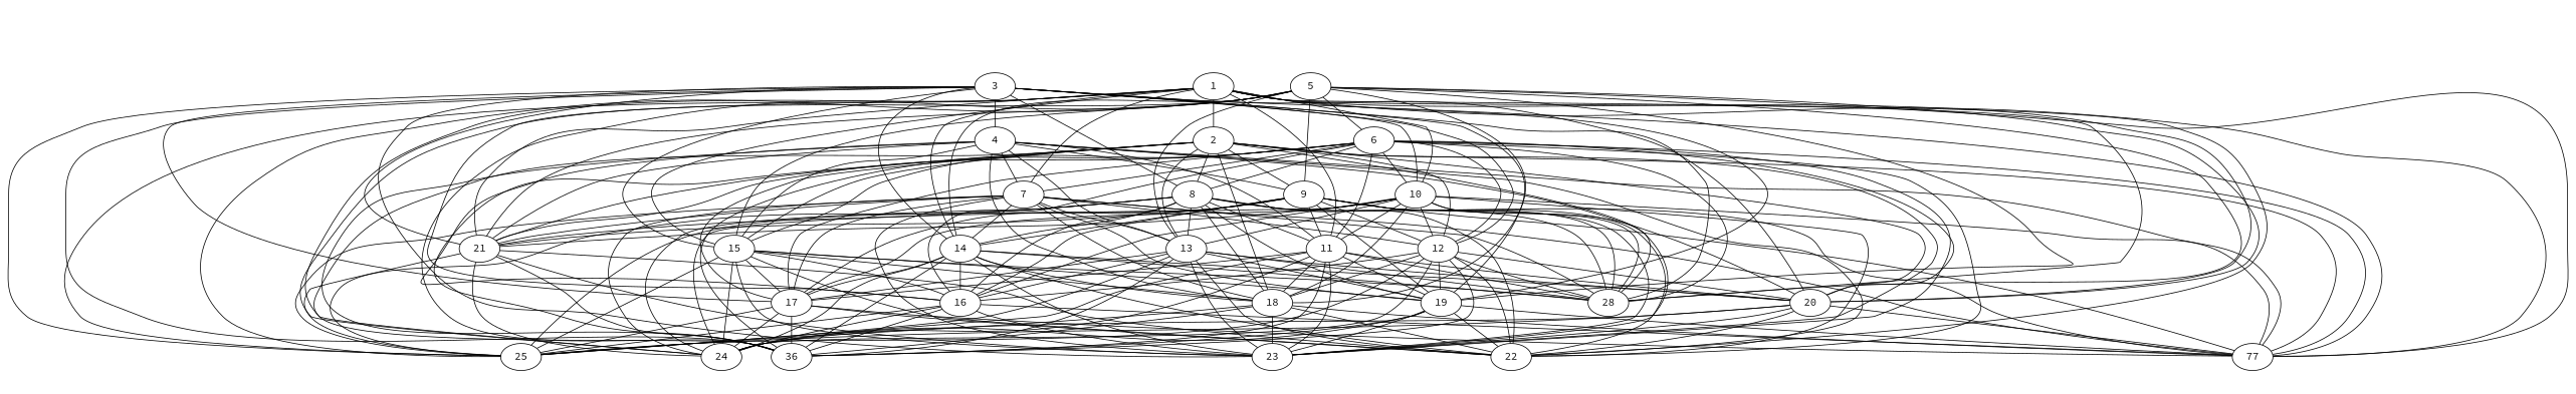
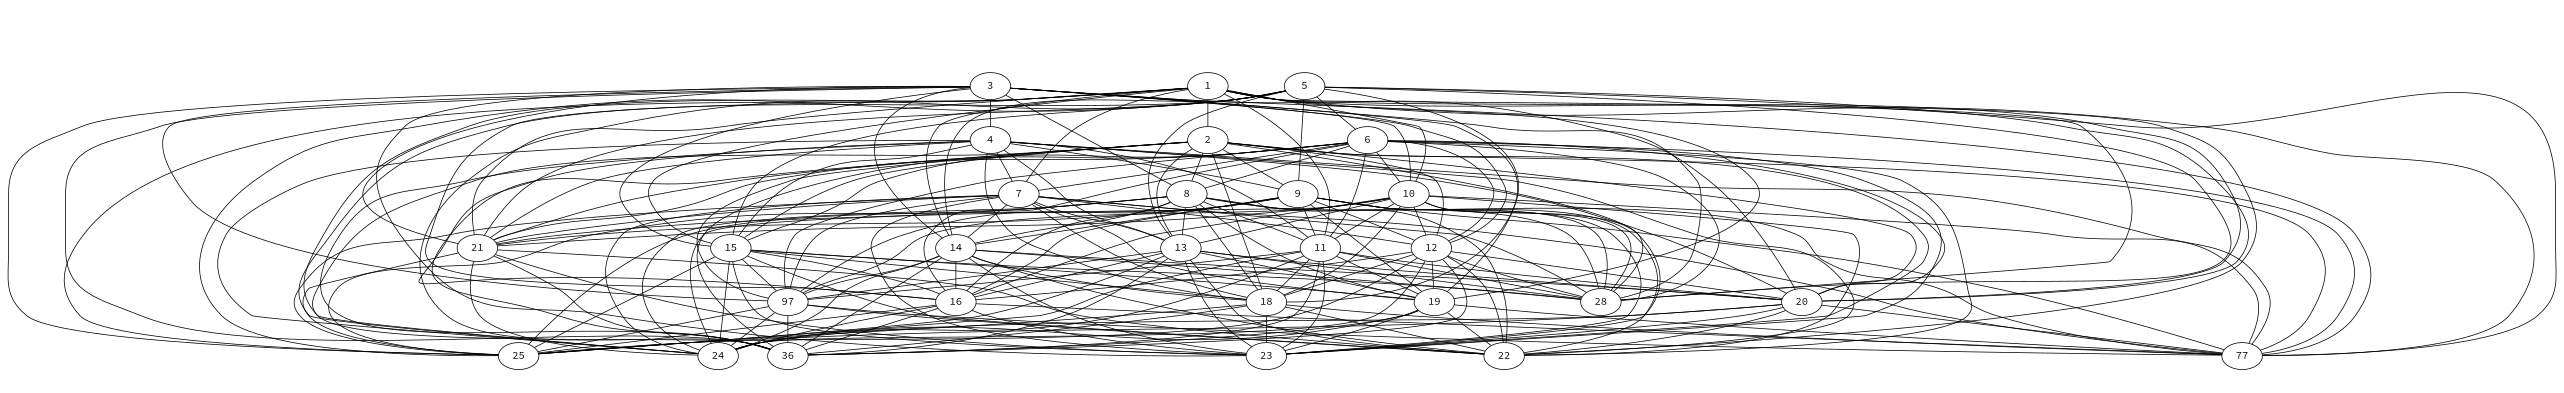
  graph {
    fontname="Source Code Pro"
    node [fontname="Source Code Pro"]
    edge [fontname="Source Code Pro"]
    1
    2
    7
    10
    11
    14
    15
    16
    19
    20
    21
    22
    25
    n14 [label=36]
    n15 [label=77]
    28
    8
    9
    12
    13
-   17
+   17 [label=97]
    18
    23
    24
    3
    4
    5
    6
    1 -- 2
    1 -- 7
    1 -- 10
    1 -- 11
    1 -- 14
    1 -- 15
    1 -- 16
    1 -- 19
    1 -- 20
    1 -- 21
    1 -- 22
    1 -- 25
    1 -- n14
    1 -- n15
    1 -- 28
    2 -- 15
    2 -- 20
    2 -- 21
    2 -- n14
    2 -- n15
    2 -- 28
    2 -- 8
    2 -- 9
    2 -- 12
    2 -- 13
    2 -- 17
    2 -- 18
    2 -- 23
    2 -- 24
    7 -- 14
    7 -- 19
    7 -- 21
    7 -- 25
    7 -- n15
    7 -- 28
    7 -- 12
    7 -- 13
    7 -- 17
    7 -- 18
    7 -- 23
    7 -- 24
    10 -- 11
    10 -- 16
    10 -- 21
    10 -- 22
    10 -- n15
    10 -- 28
    10 -- 12
    10 -- 13
    10 -- 17
    10 -- 18
    10 -- 23
    10 -- 24
    11 -- 19
    11 -- 20
    11 -- 25
    11 -- n14
    11 -- 28
    11 -- 17
    11 -- 18
    11 -- 23
    11 -- 24
    14 -- 16
    14 -- 20
    14 -- 22
    14 -- n14
    14 -- 28
    14 -- 17
    14 -- 18
    14 -- 23
    14 -- 24
    15 -- 16
    15 -- 19
    15 -- 22
    15 -- 25
    15 -- 28
    15 -- 17
    15 -- 18
    15 -- 23
    15 -- 24
    16 -- 25
    16 -- n14
    16 -- n15
    16 -- 23
    16 -- 24
    19 -- 22
    19 -- n14
    19 -- n15
    19 -- 23
    19 -- 24
    20 -- 22
    20 -- 25
    20 -- n15
    20 -- 23
    20 -- 24
    21 -- 22
    21 -- 25
    21 -- n14
    21 -- 23
    21 -- 24
    8 -- 11
    8 -- 14
    8 -- 16
    8 -- 19
    8 -- 21
    8 -- 22
    8 -- 25
    8 -- n15
    8 -- 28
    8 -- 13
    8 -- 18
    8 -- 24
    9 -- 11
    9 -- 14
    9 -- 16
    9 -- 19
    9 -- 21
    9 -- 22
    9 -- 25
    9 -- n15
    9 -- 28
    9 -- 12
    9 -- 17
    9 -- 23
    12 -- 16
    12 -- 19
    12 -- 20
    12 -- 22
    12 -- 25
    12 -- n14
    12 -- 28
    12 -- 18
    12 -- 24
    13 -- 16
    13 -- 19
    13 -- 20
    13 -- 22
    13 -- 25
    13 -- n14
    13 -- 28
    13 -- 17
    13 -- 23
    17 -- 22
    17 -- 25
    17 -- n14
    17 -- n15
    17 -- 24
    18 -- 22
    18 -- 25
    18 -- n14
    18 -- n15
    18 -- 23
    3 -- 10
    3 -- 14
    3 -- 15
    3 -- 19
    3 -- 20
    3 -- 21
    3 -- 25
    3 -- n14
    3 -- n15
    3 -- 28
    3 -- 8
    3 -- 12
    3 -- 17
    3 -- 23
    3 -- 4
    4 -- 7
    4 -- 11
    4 -- 15
    4 -- 16
    4 -- 20
    4 -- 21
    4 -- 22
    4 -- n14
    4 -- n15
    4 -- 9
    4 -- 13
    4 -- 18
+   4 -- 24
    5 -- 14
    5 -- 15
-   5 -- 19
    5 -- 20
    5 -- 21
    5 -- 25
    5 -- n14
    5 -- n15
    5 -- 28
    5 -- 9
    5 -- 13
    5 -- 18
    5 -- 24
    5 -- 6
    6 -- 7
    6 -- 10
    6 -- 11
    6 -- 15
    6 -- 16
    6 -- 20
    6 -- 21
    6 -- 22
    6 -- n14
    6 -- n15
    6 -- 28
    6 -- 8
    6 -- 12
    6 -- 17
    6 -- 23
  }
